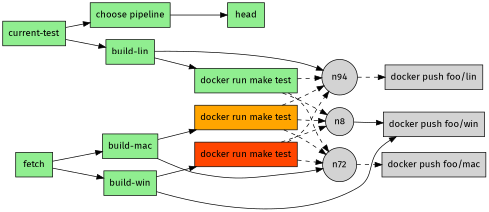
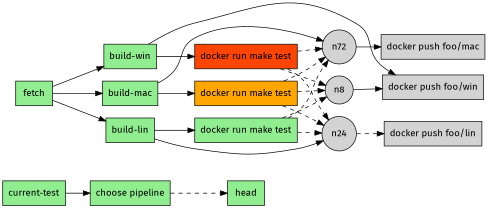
  digraph {
    fontname="Fira Sans"
    rankdir=LR
    node [fillcolor="#90ee90" fontname="Fira Sans" shape=box style=filled]
    edge [fontname="Fira Sans"]
    n3 [label="current-test"]
    n2 [label="choose pipeline"]
    n16 [label=head]
    n15 [label=fetch]
    n14 [label="build-win"]
    n18 [label="build-mac"]
    n20 [label="build-lin"]
    n13 [fillcolor="#ff4500" label="docker run make test"]
    n7 [fillcolor="#d3d3d3" label="docker push foo/win"]
    n22 [fillcolor="#d3d3d3" label=n72 shape=circle]
    n17 [fillcolor="#ffa500" label="docker run make test"]
-   n24 [fillcolor="#d3d3d3" shape=circle label=n94]
+   n24 [fillcolor="#d3d3d3" shape=circle]
    n19 [label="docker run make test"]
    n8 [fillcolor="#d3d3d3" shape=circle]
    n21 [fillcolor="#d3d3d3" label="docker push foo/mac"]
    n23 [fillcolor="#d3d3d3" label="docker push foo/lin"]
    n3 -> n2
-   n2 -> n16
+   n2 -> n16 [style=dashed]
    n15 -> n14
    n15 -> n18
-   n3 -> n20
+   n15 -> n20
    n14 -> n13
    n14 -> n7
    n18 -> n22
    n18 -> n17
    n20 -> n24
    n20 -> n19
    n13 -> n22 [style=dashed]
    n13 -> n24 [style=dashed]
    n13 -> n8 [style=dashed]
-   n22 -> n21 [style=dashed]
+   n22 -> n21
    n17 -> n22 [style=dashed]
    n17 -> n24 [style=dashed]
    n17 -> n8 [style=dashed]
    n24 -> n23 [style=dashed]
    n19 -> n22 [style=dashed]
    n19 -> n24 [style=dashed]
    n19 -> n8 [style=dashed]
    n8 -> n7
  }
